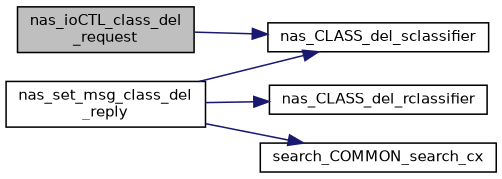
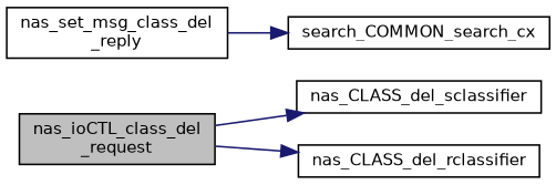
  digraph {
    rankdir=LR
    node [color=black fillcolor=white fontname=Helvetica fontsize=10 shape=record style=filled]
    edge [color=midnightblue fontname=Helvetica fontsize=10 labelfontname=Helvetica labelfontsize=10 style=solid]
    n1 [fillcolor=grey75 fontcolor=black height=0.2 label="nas_ioCTL_class_del\l_request" width=0.4]
    n2 [height=0.2 label=nas_CLASS_del_sclassifier width=0.4]
    n3 [height=0.2 label="nas_set_msg_class_del\l_reply" width=0.4]
    n4 [height=0.2 label=nas_CLASS_del_rclassifier width=0.4]
    n5 [height=0.2 label=search_COMMON_search_cx width=0.4]
    n1 -> n2
-   n3 -> n2
-   n3 -> n4
+   n1 -> n4
    n3 -> n5
  }
